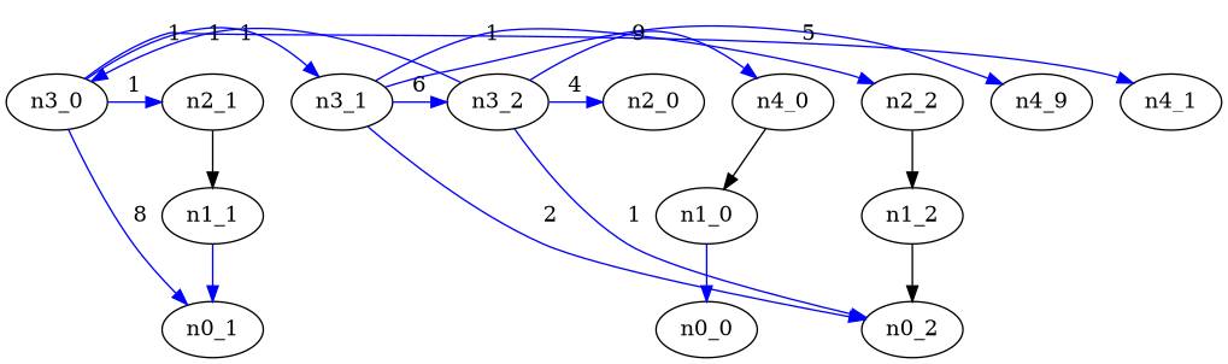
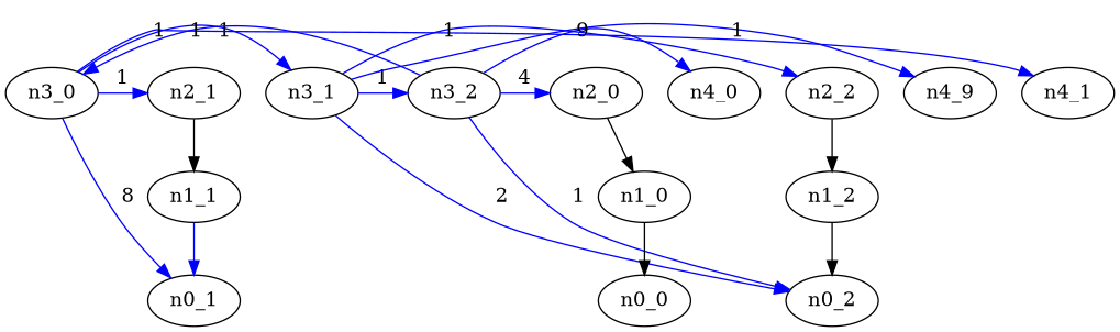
  digraph {
    edge [color=blue constraint=false]
    n3_0
    n0_1
    n3_1
    n4_1
    n2_1
    n0_2
    n3_2
    n8 [label=n4_9]
    n2_2
    n1_1
    n2_0
    n4_0
    n1_2
    n1_0
    n0_0
    n3_0 -> n0_1 [label=8]
    n3_0 -> n3_1 [label=1]
    n3_0 -> n4_1 [label=1]
    n3_0 -> n2_1 [label=1]
    n3_1 -> n0_2 [label=2]
-   n3_1 -> n3_2 [label=6]
-   n3_1 -> n8 [label=5]
+   n3_1 -> n3_2 [label=1]
+   n3_1 -> n8 [label=1]
    n3_1 -> n2_2 [label=1]
    n2_1 -> n1_1 [color="" constraint=""]
    n3_2 -> n3_0 [label=1]
    n3_2 -> n0_2 [label=1]
    n3_2 -> n2_0 [label=4]
    n3_2 -> n4_0 [label=9]
    n2_2 -> n1_2 [color="" constraint=""]
    n1_1 -> n0_1 [constraint=""]
-   n4_0 -> n1_0 [color="" constraint=""]
+   n2_0 -> n1_0 [color="" constraint=""]
    n1_2 -> n0_2 [color="" constraint=""]
-   n1_0 -> n0_0 [constraint=""]
+   n1_0 -> n0_0 [color="" constraint=""]
  }
